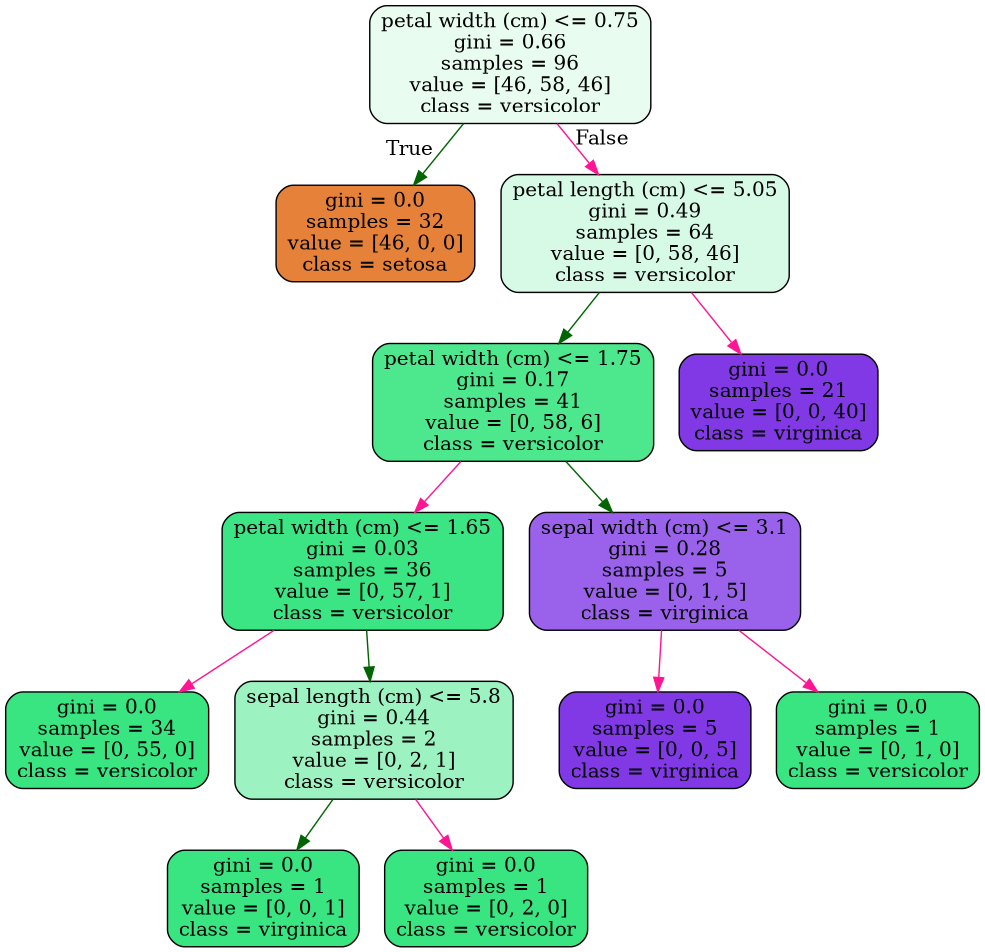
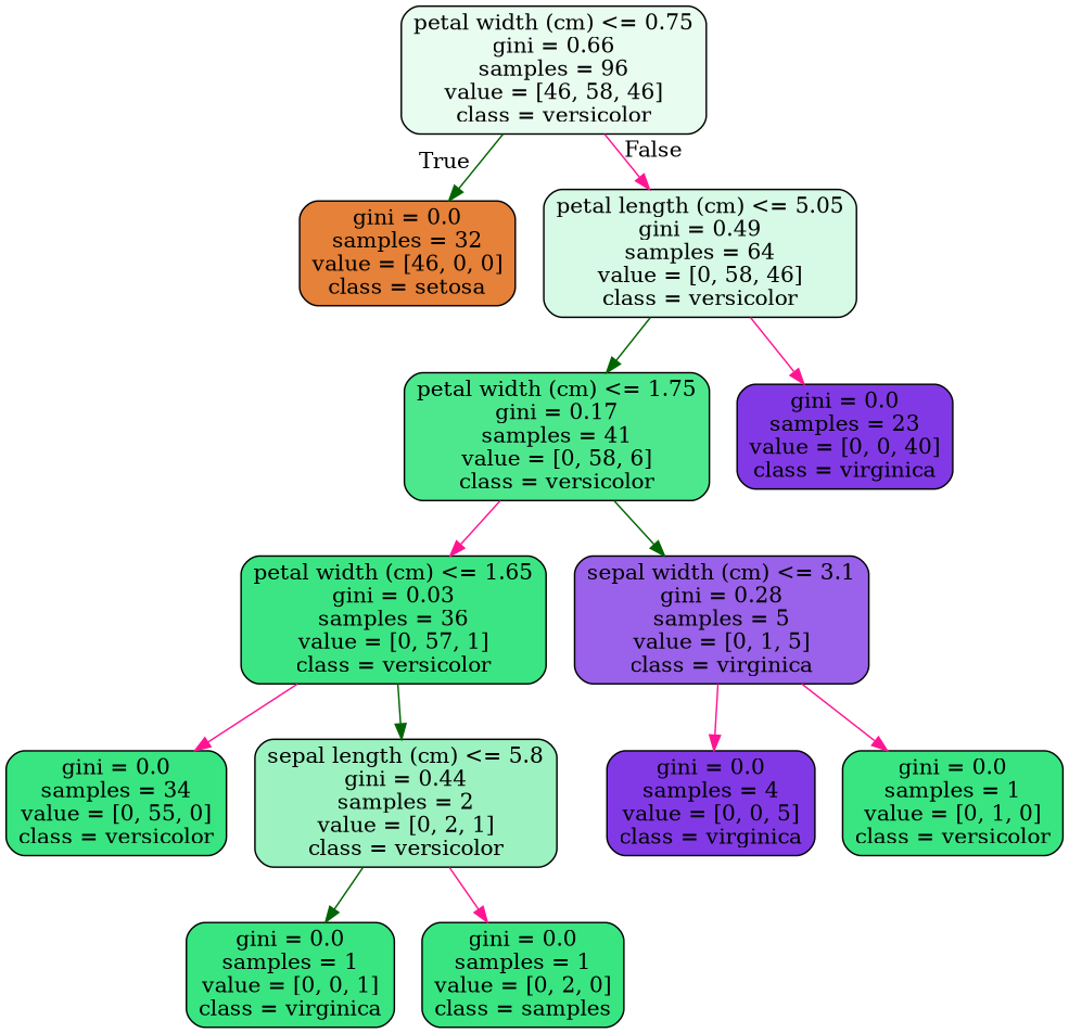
  digraph {
    fontname="DejaVu Serif"
    node [color=black fillcolor="#39e581" fontname="DejaVu Serif" shape=box style="filled, rounded"]
    edge [color=deeppink fontname="DejaVu Serif"]
    n1 [fillcolor="#e8fcf0" label="petal width (cm) <= 0.75\ngini = 0.66\nsamples = 96\nvalue = [46, 58, 46]\nclass = versicolor"]
    n2 [fillcolor="#e58139" label="gini = 0.0\nsamples = 32\nvalue = [46, 0, 0]\nclass = setosa"]
    n3 [fillcolor="#d6fae5" label="petal length (cm) <= 5.05\ngini = 0.49\nsamples = 64\nvalue = [0, 58, 46]\nclass = versicolor"]
    n4 [fillcolor="#4de88e" label="petal width (cm) <= 1.75\ngini = 0.17\nsamples = 41\nvalue = [0, 58, 6]\nclass = versicolor"]
-   n5 [fillcolor="#8139e5" label="gini = 0.0\nsamples = 21\nvalue = [0, 0, 40]\nclass = virginica"]
+   n5 [fillcolor="#8139e5" label="gini = 0.0\nsamples = 23\nvalue = [0, 0, 40]\nclass = virginica"]
    n6 [fillcolor="#3ce583" label="petal width (cm) <= 1.65\ngini = 0.03\nsamples = 36\nvalue = [0, 57, 1]\nclass = versicolor"]
    n7 [fillcolor="#9a61ea" label="sepal width (cm) <= 3.1\ngini = 0.28\nsamples = 5\nvalue = [0, 1, 5]\nclass = virginica"]
    n8 [label="gini = 0.0\nsamples = 34\nvalue = [0, 55, 0]\nclass = versicolor"]
    n9 [fillcolor="#9cf2c0" label="sepal length (cm) <= 5.8\ngini = 0.44\nsamples = 2\nvalue = [0, 2, 1]\nclass = versicolor"]
-   n10 [fillcolor="#8139e5" label="gini = 0.0\nsamples = 5\nvalue = [0, 0, 5]\nclass = virginica"]
+   n10 [fillcolor="#8139e5" label="gini = 0.0\nsamples = 4\nvalue = [0, 0, 5]\nclass = virginica"]
    n11 [label="gini = 0.0\nsamples = 1\nvalue = [0, 1, 0]\nclass = versicolor"]
    n12 [label="gini = 0.0\nsamples = 1\nvalue = [0, 0, 1]\nclass = virginica"]
-   n13 [label="gini = 0.0\nsamples = 1\nvalue = [0, 2, 0]\nclass = versicolor"]
+   n13 [label="gini = 0.0\nsamples = 1\nvalue = [0, 2, 0]\nclass = samples"]
    n1 -> n2 [color=darkgreen headlabel=True labelangle=45 labeldistance=2.5]
    n1 -> n3 [headlabel=False labelangle=-45 labeldistance=2.5]
    n3 -> n4 [color=darkgreen]
    n3 -> n5
    n4 -> n6
    n4 -> n7 [color=darkgreen]
    n6 -> n8
    n6 -> n9 [color=darkgreen]
    n7 -> n10
    n7 -> n11
    n9 -> n12 [color=darkgreen]
    n9 -> n13
  }
